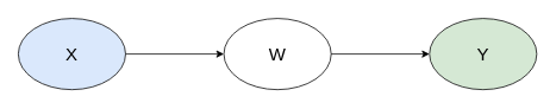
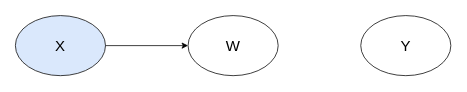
  <mxCell id="0" />
  <mxCell id="1" parent="0" />
  <mxCell id="2" value="&lt;font style=&quot;font-size: 20px&quot;&gt;X&lt;/font&gt;" style="ellipse;whiteSpace=wrap;html=1;fillColor=#dae8fc;" vertex="1" parent="1"><mxGeometry x="20" y="20" width="120" height="80" as="geometry" /></mxCell>
- <mxCell id="3" value="&lt;font style=&quot;font-size: 20px&quot;&gt;Y&lt;/font&gt;" style="ellipse;whiteSpace=wrap;html=1;fillColor=#d5e8d4;" vertex="1" parent="1"><mxGeometry x="480" y="20" width="120" height="80" as="geometry" /></mxCell>
+ <mxCell id="3" value="&lt;font style=&quot;font-size: 20px&quot;&gt;Y&lt;/font&gt;" style="ellipse;whiteSpace=wrap;html=1;" vertex="1" parent="1"><mxGeometry x="480" y="20" width="120" height="80" as="geometry" /></mxCell>
  <mxCell id="4" value="&lt;font style=&quot;font-size: 20px&quot;&gt;W&lt;/font&gt;" style="ellipse;whiteSpace=wrap;html=1;" vertex="1" parent="1"><mxGeometry x="250" y="20" width="120" height="80" as="geometry" /></mxCell>
  <mxCell id="5" value="" style="endArrow=classic;html=1;exitX=1;exitY=0.5;exitDx=0;exitDy=0;entryX=0;entryY=0.5;entryDx=0;entryDy=0;" edge="1" parent="1" source="2" target="4"><mxGeometry width="50" height="50" relative="1" as="geometry"><mxPoint x="320" y="320" as="sourcePoint" /><mxPoint x="370" y="270" as="targetPoint" /></mxGeometry></mxCell>
- <mxCell id="6" value="" style="endArrow=classic;html=1;exitX=1;exitY=0.5;exitDx=0;exitDy=0;entryX=0;entryY=0.5;entryDx=0;entryDy=0;" edge="1" parent="1" source="4" target="3"><mxGeometry width="50" height="50" relative="1" as="geometry"><mxPoint x="380" y="160" as="sourcePoint" /><mxPoint x="490" y="160" as="targetPoint" /></mxGeometry></mxCell>
